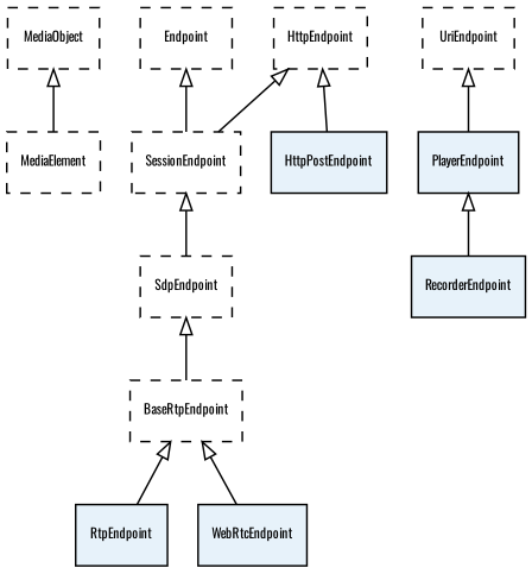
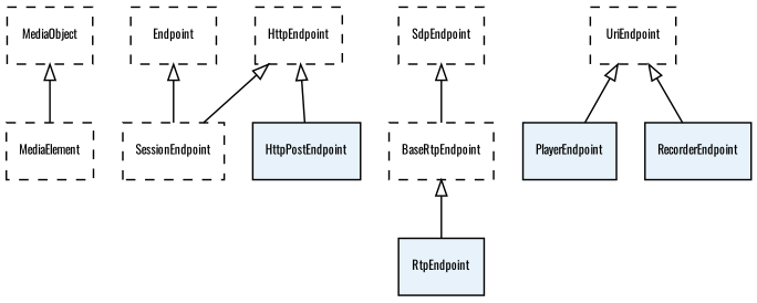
  digraph {
    fontname=Oswald
    fontsize=8
    node [fillcolor="#E7F2FA" fontname=Oswald fontsize=8 shape=record style=dashed]
    edge [arrowtail=empty dir=back fontname=Oswald fontsize=8]
    MediaObject
    MediaElement
    Endpoint
    SessionEndpoint
    SdpEndpoint
    PlayerEndpoint [style=filled]
    UriEndpoint
    RecorderEndpoint [style=filled]
    HttpEndpoint
    HttpPostEndpoint [style=filled]
    BaseRtpEndpoint
    RtpEndpoint [style=filled]
-   WebRtcEndpoint [style=filled]
    MediaObject -> MediaElement
    Endpoint -> SessionEndpoint
-   SessionEndpoint -> SdpEndpoint
    SdpEndpoint -> BaseRtpEndpoint
    UriEndpoint -> PlayerEndpoint
-   PlayerEndpoint -> RecorderEndpoint
+   UriEndpoint -> RecorderEndpoint
    HttpEndpoint -> SessionEndpoint
    HttpEndpoint -> HttpPostEndpoint
    BaseRtpEndpoint -> RtpEndpoint
-   BaseRtpEndpoint -> WebRtcEndpoint
  }
